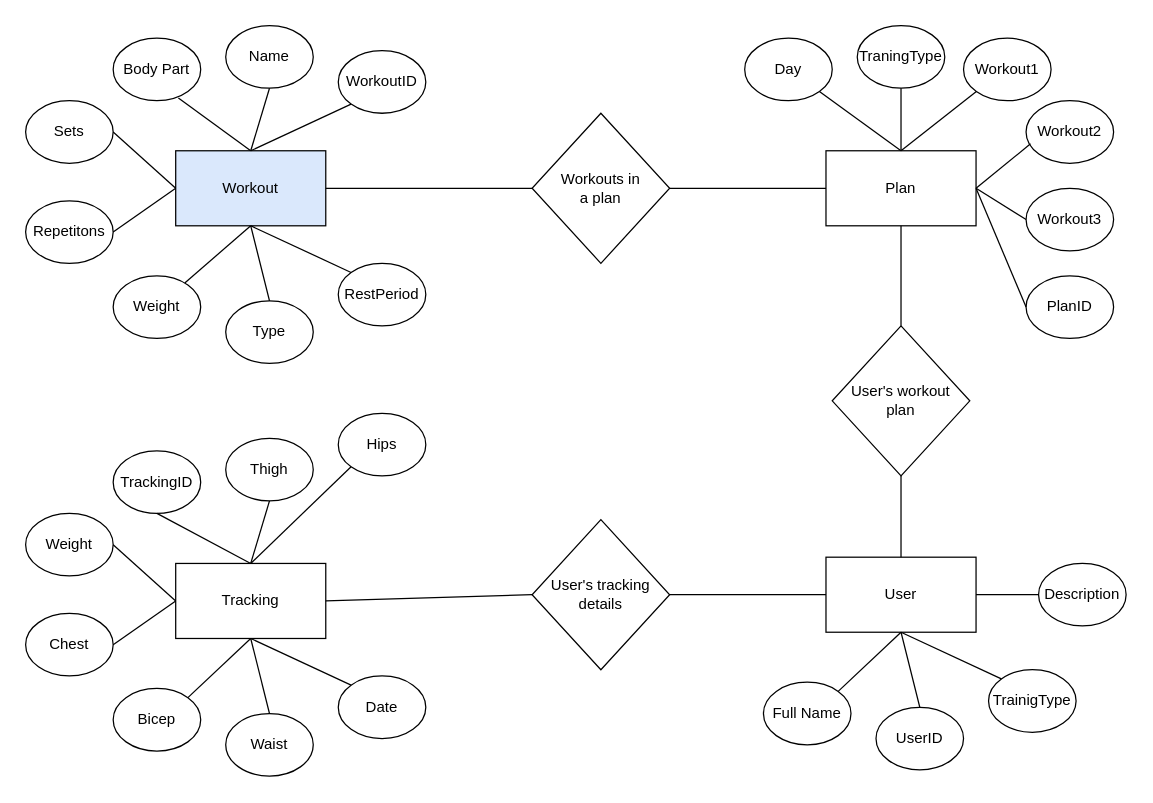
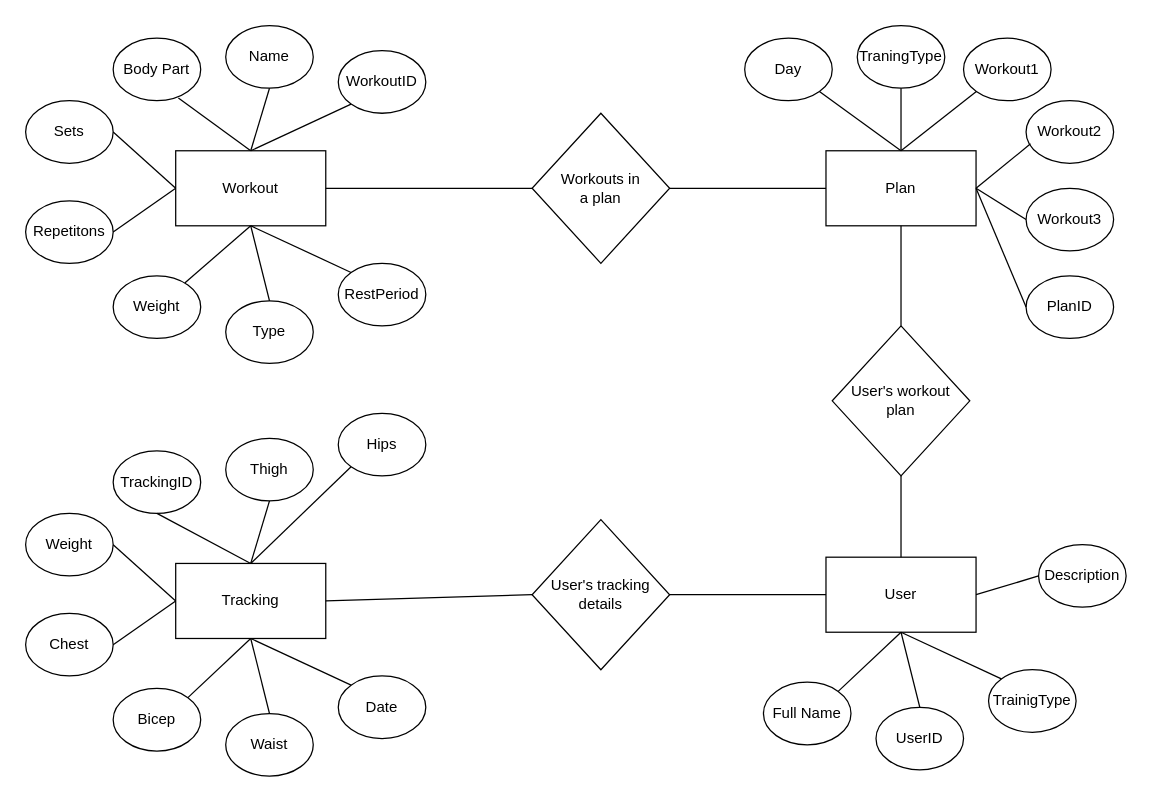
  <mxCell id="0" />
  <mxCell id="1" parent="0" />
- <mxCell id="2" value="Workout" style="rounded=0;whiteSpace=wrap;html=1;fillColor=#dae8fc;" vertex="1" parent="1"><mxGeometry x="140" y="120" width="120" height="60" as="geometry" /></mxCell>
+ <mxCell id="2" value="Workout" style="rounded=0;whiteSpace=wrap;html=1;" vertex="1" parent="1"><mxGeometry x="140" y="120" width="120" height="60" as="geometry" /></mxCell>
  <mxCell id="3" value="Type" style="ellipse;whiteSpace=wrap;html=1;" vertex="1" parent="1"><mxGeometry x="180" y="240" width="70" height="50" as="geometry" /></mxCell>
  <mxCell id="4" value="RestPeriod" style="ellipse;whiteSpace=wrap;html=1;" vertex="1" parent="1"><mxGeometry x="270" y="210" width="70" height="50" as="geometry" /></mxCell>
  <mxCell id="5" value="Weight" style="ellipse;whiteSpace=wrap;html=1;" vertex="1" parent="1"><mxGeometry x="90" y="220" width="70" height="50" as="geometry" /></mxCell>
  <mxCell id="6" value="Sets" style="ellipse;whiteSpace=wrap;html=1;" vertex="1" parent="1"><mxGeometry x="20" y="80" width="70" height="50" as="geometry" /></mxCell>
  <mxCell id="7" value="Body Part" style="ellipse;whiteSpace=wrap;html=1;" vertex="1" parent="1"><mxGeometry x="90" y="30" width="70" height="50" as="geometry" /></mxCell>
  <mxCell id="8" value="Name" style="ellipse;whiteSpace=wrap;html=1;" vertex="1" parent="1"><mxGeometry x="180" y="20" width="70" height="50" as="geometry" /></mxCell>
  <mxCell id="9" value="Repetitons" style="ellipse;whiteSpace=wrap;html=1;" vertex="1" parent="1"><mxGeometry x="20" y="160" width="70" height="50" as="geometry" /></mxCell>
  <mxCell id="10" value="WorkoutID" style="ellipse;whiteSpace=wrap;html=1;" vertex="1" parent="1"><mxGeometry x="270" y="40" width="70" height="50" as="geometry" /></mxCell>
  <mxCell id="11" value="Tracking" style="rounded=0;whiteSpace=wrap;html=1;" vertex="1" parent="1"><mxGeometry x="140" y="450" width="120" height="60" as="geometry" /></mxCell>
  <mxCell id="12" value="Waist" style="ellipse;whiteSpace=wrap;html=1;" vertex="1" parent="1"><mxGeometry x="180" y="570" width="70" height="50" as="geometry" /></mxCell>
  <mxCell id="13" value="Date" style="ellipse;whiteSpace=wrap;html=1;" vertex="1" parent="1"><mxGeometry x="270" y="540" width="70" height="50" as="geometry" /></mxCell>
  <mxCell id="14" value="Bicep" style="ellipse;whiteSpace=wrap;html=1;" vertex="1" parent="1"><mxGeometry x="90" y="550" width="70" height="50" as="geometry" /></mxCell>
  <mxCell id="15" value="Weight" style="ellipse;whiteSpace=wrap;html=1;" vertex="1" parent="1"><mxGeometry x="20" y="410" width="70" height="50" as="geometry" /></mxCell>
  <mxCell id="16" value="TrackingID" style="ellipse;whiteSpace=wrap;html=1;" vertex="1" parent="1"><mxGeometry x="90" y="360" width="70" height="50" as="geometry" /></mxCell>
  <mxCell id="17" value="Thigh" style="ellipse;whiteSpace=wrap;html=1;" vertex="1" parent="1"><mxGeometry x="180" y="350" width="70" height="50" as="geometry" /></mxCell>
  <mxCell id="18" value="Chest" style="ellipse;whiteSpace=wrap;html=1;" vertex="1" parent="1"><mxGeometry x="20" y="490" width="70" height="50" as="geometry" /></mxCell>
  <mxCell id="19" value="Hips" style="ellipse;whiteSpace=wrap;html=1;" vertex="1" parent="1"><mxGeometry x="270" y="330" width="70" height="50" as="geometry" /></mxCell>
  <mxCell id="20" value="Plan" style="rounded=0;whiteSpace=wrap;html=1;" vertex="1" parent="1"><mxGeometry x="660" y="120" width="120" height="60" as="geometry" /></mxCell>
  <mxCell id="21" value="PlanID" style="ellipse;whiteSpace=wrap;html=1;" vertex="1" parent="1"><mxGeometry x="820" y="220" width="70" height="50" as="geometry" /></mxCell>
  <mxCell id="22" value="Workout2" style="ellipse;whiteSpace=wrap;html=1;" vertex="1" parent="1"><mxGeometry x="820" y="80" width="70" height="50" as="geometry" /></mxCell>
  <mxCell id="23" value="Day" style="ellipse;whiteSpace=wrap;html=1;" vertex="1" parent="1"><mxGeometry x="595" y="30" width="70" height="50" as="geometry" /></mxCell>
  <mxCell id="24" value="TraningType" style="ellipse;whiteSpace=wrap;html=1;" vertex="1" parent="1"><mxGeometry x="685" y="20" width="70" height="50" as="geometry" /></mxCell>
  <mxCell id="25" value="Workout3" style="ellipse;whiteSpace=wrap;html=1;" vertex="1" parent="1"><mxGeometry x="820" y="150" width="70" height="50" as="geometry" /></mxCell>
  <mxCell id="26" value="Workout1" style="ellipse;whiteSpace=wrap;html=1;" vertex="1" parent="1"><mxGeometry x="770" y="30" width="70" height="50" as="geometry" /></mxCell>
  <mxCell id="27" value="User" style="rounded=0;whiteSpace=wrap;html=1;" vertex="1" parent="1"><mxGeometry x="660" y="445" width="120" height="60" as="geometry" /></mxCell>
  <mxCell id="28" value="UserID" style="ellipse;whiteSpace=wrap;html=1;" vertex="1" parent="1"><mxGeometry x="700" y="565" width="70" height="50" as="geometry" /></mxCell>
  <mxCell id="29" value="TrainigType" style="ellipse;whiteSpace=wrap;html=1;" vertex="1" parent="1"><mxGeometry x="790" y="535" width="70" height="50" as="geometry" /></mxCell>
  <mxCell id="30" value="Full Name" style="ellipse;whiteSpace=wrap;html=1;" vertex="1" parent="1"><mxGeometry x="610" y="545" width="70" height="50" as="geometry" /></mxCell>
- <mxCell id="31" value="Description" style="ellipse;whiteSpace=wrap;html=1;" vertex="1" parent="1"><mxGeometry x="830" y="450" width="70" height="50" as="geometry" /></mxCell>
+ <mxCell id="31" value="Description" style="ellipse;whiteSpace=wrap;html=1;" vertex="1" parent="1"><mxGeometry x="830" y="435" width="70" height="50" as="geometry" /></mxCell>
  <mxCell id="32" value="User's tracking details" style="rhombus;whiteSpace=wrap;html=1;" vertex="1" parent="1"><mxGeometry x="425" y="415" width="110" height="120" as="geometry" /></mxCell>
  <mxCell id="33" value="User's workout &lt;br&gt;plan" style="rhombus;whiteSpace=wrap;html=1;" vertex="1" parent="1"><mxGeometry x="665" y="260" width="110" height="120" as="geometry" /></mxCell>
  <mxCell id="34" value="Workouts in &lt;br&gt;a plan" style="rhombus;whiteSpace=wrap;html=1;" vertex="1" parent="1"><mxGeometry x="425" y="90" width="110" height="120" as="geometry" /></mxCell>
  <mxCell id="35" value="" style="endArrow=none;html=1;rounded=0;entryX=0.5;entryY=1;entryDx=0;entryDy=0;exitX=0.5;exitY=0;exitDx=0;exitDy=0;" edge="1" parent="1" source="3" target="2"><mxGeometry width="50" height="50" relative="1" as="geometry"><mxPoint x="280" y="330" as="sourcePoint" /><mxPoint x="330" y="280" as="targetPoint" /></mxGeometry></mxCell>
  <mxCell id="36" value="" style="endArrow=none;html=1;rounded=0;entryX=0.5;entryY=1;entryDx=0;entryDy=0;exitX=0;exitY=0;exitDx=0;exitDy=0;" edge="1" parent="1" source="4" target="2"><mxGeometry width="50" height="50" relative="1" as="geometry"><mxPoint x="225" y="250" as="sourcePoint" /><mxPoint x="210" y="190" as="targetPoint" /></mxGeometry></mxCell>
  <mxCell id="37" value="" style="endArrow=none;html=1;rounded=0;" edge="1" parent="1" source="5"><mxGeometry width="50" height="50" relative="1" as="geometry"><mxPoint x="235" y="260" as="sourcePoint" /><mxPoint x="200" y="180" as="targetPoint" /></mxGeometry></mxCell>
  <mxCell id="38" value="" style="endArrow=none;html=1;rounded=0;entryX=0;entryY=0.5;entryDx=0;entryDy=0;exitX=1;exitY=0.5;exitDx=0;exitDy=0;" edge="1" parent="1" source="9" target="2"><mxGeometry width="50" height="50" relative="1" as="geometry"><mxPoint x="245" y="270" as="sourcePoint" /><mxPoint x="230" y="210" as="targetPoint" /></mxGeometry></mxCell>
  <mxCell id="39" value="" style="endArrow=none;html=1;rounded=0;entryX=0;entryY=0.5;entryDx=0;entryDy=0;exitX=1;exitY=0.5;exitDx=0;exitDy=0;" edge="1" parent="1" source="6" target="2"><mxGeometry width="50" height="50" relative="1" as="geometry"><mxPoint x="255" y="280" as="sourcePoint" /><mxPoint x="240" y="220" as="targetPoint" /></mxGeometry></mxCell>
  <mxCell id="40" value="" style="endArrow=none;html=1;rounded=0;entryX=0.745;entryY=0.955;entryDx=0;entryDy=0;exitX=0.5;exitY=0;exitDx=0;exitDy=0;entryPerimeter=0;" edge="1" parent="1" source="2" target="7"><mxGeometry width="50" height="50" relative="1" as="geometry"><mxPoint x="265" y="290" as="sourcePoint" /><mxPoint x="250" y="230" as="targetPoint" /></mxGeometry></mxCell>
  <mxCell id="41" value="" style="endArrow=none;html=1;rounded=0;entryX=0.5;entryY=1;entryDx=0;entryDy=0;exitX=0.5;exitY=0;exitDx=0;exitDy=0;" edge="1" parent="1" source="2" target="8"><mxGeometry width="50" height="50" relative="1" as="geometry"><mxPoint x="275" y="300" as="sourcePoint" /><mxPoint x="260" y="240" as="targetPoint" /></mxGeometry></mxCell>
  <mxCell id="42" value="" style="endArrow=none;html=1;rounded=0;entryX=0;entryY=1;entryDx=0;entryDy=0;exitX=0.5;exitY=0;exitDx=0;exitDy=0;" edge="1" parent="1" source="2" target="10"><mxGeometry width="50" height="50" relative="1" as="geometry"><mxPoint x="285" y="310" as="sourcePoint" /><mxPoint x="270" y="250" as="targetPoint" /></mxGeometry></mxCell>
  <mxCell id="43" value="" style="endArrow=none;html=1;rounded=0;exitX=0.5;exitY=0;exitDx=0;exitDy=0;entryX=0.5;entryY=1;entryDx=0;entryDy=0;" edge="1" parent="1" source="11" target="17"><mxGeometry width="50" height="50" relative="1" as="geometry"><mxPoint x="280" y="330" as="sourcePoint" /><mxPoint x="330" y="280" as="targetPoint" /></mxGeometry></mxCell>
  <mxCell id="44" value="" style="endArrow=none;html=1;rounded=0;entryX=0.5;entryY=1;entryDx=0;entryDy=0;exitX=0.5;exitY=0;exitDx=0;exitDy=0;" edge="1" parent="1" source="11" target="16"><mxGeometry width="50" height="50" relative="1" as="geometry"><mxPoint x="295" y="320" as="sourcePoint" /><mxPoint x="280" y="260" as="targetPoint" /></mxGeometry></mxCell>
  <mxCell id="45" value="" style="endArrow=none;html=1;rounded=0;entryX=0;entryY=1;entryDx=0;entryDy=0;" edge="1" parent="1" target="19"><mxGeometry width="50" height="50" relative="1" as="geometry"><mxPoint x="200" y="450" as="sourcePoint" /><mxPoint x="290" y="270" as="targetPoint" /></mxGeometry></mxCell>
  <mxCell id="46" value="" style="endArrow=none;html=1;rounded=0;entryX=0.5;entryY=1;entryDx=0;entryDy=0;exitX=0.5;exitY=0;exitDx=0;exitDy=0;" edge="1" parent="1" source="12" target="11"><mxGeometry width="50" height="50" relative="1" as="geometry"><mxPoint x="315" y="340" as="sourcePoint" /><mxPoint x="300" y="280" as="targetPoint" /></mxGeometry></mxCell>
  <mxCell id="47" value="" style="endArrow=none;html=1;rounded=0;entryX=0.5;entryY=1;entryDx=0;entryDy=0;exitX=0;exitY=0;exitDx=0;exitDy=0;" edge="1" parent="1" source="13" target="11"><mxGeometry width="50" height="50" relative="1" as="geometry"><mxPoint x="325" y="350" as="sourcePoint" /><mxPoint x="310" y="290" as="targetPoint" /></mxGeometry></mxCell>
  <mxCell id="48" value="" style="endArrow=none;html=1;rounded=0;entryX=0.5;entryY=1;entryDx=0;entryDy=0;exitX=1;exitY=0;exitDx=0;exitDy=0;" edge="1" parent="1" source="14" target="11"><mxGeometry width="50" height="50" relative="1" as="geometry"><mxPoint x="335" y="360" as="sourcePoint" /><mxPoint x="320" y="300" as="targetPoint" /></mxGeometry></mxCell>
  <mxCell id="49" value="" style="endArrow=none;html=1;rounded=0;entryX=1;entryY=0.5;entryDx=0;entryDy=0;exitX=0;exitY=0.5;exitDx=0;exitDy=0;" edge="1" parent="1" source="11" target="18"><mxGeometry width="50" height="50" relative="1" as="geometry"><mxPoint x="345" y="370" as="sourcePoint" /><mxPoint x="330" y="310" as="targetPoint" /></mxGeometry></mxCell>
  <mxCell id="50" value="" style="endArrow=none;html=1;rounded=0;entryX=1;entryY=0.5;entryDx=0;entryDy=0;exitX=0;exitY=0.5;exitDx=0;exitDy=0;" edge="1" parent="1" source="11" target="15"><mxGeometry width="50" height="50" relative="1" as="geometry"><mxPoint x="355" y="380" as="sourcePoint" /><mxPoint x="340" y="320" as="targetPoint" /></mxGeometry></mxCell>
  <mxCell id="51" value="" style="endArrow=none;html=1;rounded=0;entryX=1;entryY=0;entryDx=0;entryDy=0;exitX=0.5;exitY=1;exitDx=0;exitDy=0;" edge="1" parent="1" source="27" target="30"><mxGeometry width="50" height="50" relative="1" as="geometry"><mxPoint x="365" y="390" as="sourcePoint" /><mxPoint x="350" y="330" as="targetPoint" /></mxGeometry></mxCell>
  <mxCell id="52" value="" style="endArrow=none;html=1;rounded=0;entryX=0.5;entryY=0;entryDx=0;entryDy=0;exitX=0.5;exitY=1;exitDx=0;exitDy=0;" edge="1" parent="1" source="27" target="28"><mxGeometry width="50" height="50" relative="1" as="geometry"><mxPoint x="375" y="400" as="sourcePoint" /><mxPoint x="360" y="340" as="targetPoint" /></mxGeometry></mxCell>
  <mxCell id="53" value="" style="endArrow=none;html=1;rounded=0;entryX=0;entryY=0;entryDx=0;entryDy=0;exitX=0.5;exitY=1;exitDx=0;exitDy=0;" edge="1" parent="1" source="27" target="29"><mxGeometry width="50" height="50" relative="1" as="geometry"><mxPoint x="385" y="410" as="sourcePoint" /><mxPoint x="370" y="350" as="targetPoint" /></mxGeometry></mxCell>
  <mxCell id="54" value="" style="endArrow=none;html=1;rounded=0;entryX=0;entryY=0.5;entryDx=0;entryDy=0;exitX=1;exitY=0.5;exitDx=0;exitDy=0;" edge="1" parent="1" source="27" target="31"><mxGeometry width="50" height="50" relative="1" as="geometry"><mxPoint x="395" y="420" as="sourcePoint" /><mxPoint x="380" y="360" as="targetPoint" /></mxGeometry></mxCell>
  <mxCell id="55" value="" style="endArrow=none;html=1;rounded=0;entryX=0;entryY=0.5;entryDx=0;entryDy=0;exitX=1;exitY=0.5;exitDx=0;exitDy=0;" edge="1" parent="1" source="20" target="21"><mxGeometry width="50" height="50" relative="1" as="geometry"><mxPoint x="580" y="330" as="sourcePoint" /><mxPoint x="630" y="280" as="targetPoint" /></mxGeometry></mxCell>
  <mxCell id="56" value="" style="endArrow=none;html=1;rounded=0;entryX=0;entryY=0.5;entryDx=0;entryDy=0;exitX=1;exitY=0.5;exitDx=0;exitDy=0;" edge="1" parent="1" source="20" target="25"><mxGeometry width="50" height="50" relative="1" as="geometry"><mxPoint x="405" y="430" as="sourcePoint" /><mxPoint x="390" y="370" as="targetPoint" /></mxGeometry></mxCell>
  <mxCell id="57" value="" style="endArrow=none;html=1;rounded=0;entryX=0.051;entryY=0.689;entryDx=0;entryDy=0;exitX=1;exitY=0.5;exitDx=0;exitDy=0;entryPerimeter=0;" edge="1" parent="1" source="20" target="22"><mxGeometry width="50" height="50" relative="1" as="geometry"><mxPoint x="415" y="440" as="sourcePoint" /><mxPoint x="400" y="380" as="targetPoint" /></mxGeometry></mxCell>
  <mxCell id="58" value="" style="endArrow=none;html=1;rounded=0;entryX=0.5;entryY=0;entryDx=0;entryDy=0;exitX=1;exitY=1;exitDx=0;exitDy=0;" edge="1" parent="1" source="23" target="20"><mxGeometry width="50" height="50" relative="1" as="geometry"><mxPoint x="425" y="450" as="sourcePoint" /><mxPoint x="410" y="390" as="targetPoint" /></mxGeometry></mxCell>
  <mxCell id="59" value="" style="endArrow=none;html=1;rounded=0;entryX=0.5;entryY=1;entryDx=0;entryDy=0;exitX=0.5;exitY=0;exitDx=0;exitDy=0;" edge="1" parent="1" source="20" target="24"><mxGeometry width="50" height="50" relative="1" as="geometry"><mxPoint x="435" y="460" as="sourcePoint" /><mxPoint x="420" y="400" as="targetPoint" /></mxGeometry></mxCell>
  <mxCell id="60" value="" style="endArrow=none;html=1;rounded=0;entryX=0;entryY=1;entryDx=0;entryDy=0;exitX=0.5;exitY=0;exitDx=0;exitDy=0;" edge="1" parent="1" source="20" target="26"><mxGeometry width="50" height="50" relative="1" as="geometry"><mxPoint x="445" y="470" as="sourcePoint" /><mxPoint x="430" y="410" as="targetPoint" /></mxGeometry></mxCell>
  <mxCell id="61" value="" style="endArrow=none;html=1;rounded=0;entryX=1;entryY=0.5;entryDx=0;entryDy=0;exitX=0;exitY=0.5;exitDx=0;exitDy=0;" edge="1" parent="1" source="32" target="11"><mxGeometry width="50" height="50" relative="1" as="geometry"><mxPoint x="455" y="480" as="sourcePoint" /><mxPoint x="440" y="420" as="targetPoint" /></mxGeometry></mxCell>
  <mxCell id="62" value="" style="endArrow=none;html=1;rounded=0;entryX=0;entryY=0.5;entryDx=0;entryDy=0;exitX=1;exitY=0.5;exitDx=0;exitDy=0;" edge="1" parent="1" source="32" target="27"><mxGeometry width="50" height="50" relative="1" as="geometry"><mxPoint x="465" y="490" as="sourcePoint" /><mxPoint x="450" y="430" as="targetPoint" /></mxGeometry></mxCell>
  <mxCell id="63" value="" style="endArrow=none;html=1;rounded=0;entryX=0.5;entryY=1;entryDx=0;entryDy=0;" edge="1" parent="1" source="27" target="33"><mxGeometry width="50" height="50" relative="1" as="geometry"><mxPoint x="475" y="500" as="sourcePoint" /><mxPoint x="460" y="440" as="targetPoint" /></mxGeometry></mxCell>
  <mxCell id="64" value="" style="endArrow=none;html=1;rounded=0;exitX=0.5;exitY=0;exitDx=0;exitDy=0;entryX=0.5;entryY=1;entryDx=0;entryDy=0;" edge="1" parent="1" source="33" target="20"><mxGeometry width="50" height="50" relative="1" as="geometry"><mxPoint x="735.29" y="276.68" as="sourcePoint" /><mxPoint x="780" y="150" as="targetPoint" /></mxGeometry></mxCell>
  <mxCell id="65" value="" style="endArrow=none;html=1;rounded=0;entryX=0;entryY=0.5;entryDx=0;entryDy=0;exitX=1;exitY=0.5;exitDx=0;exitDy=0;" edge="1" parent="1" source="34" target="20"><mxGeometry width="50" height="50" relative="1" as="geometry"><mxPoint x="580" y="450" as="sourcePoint" /><mxPoint x="630" y="400" as="targetPoint" /></mxGeometry></mxCell>
  <mxCell id="66" value="" style="endArrow=none;html=1;rounded=0;exitX=1;exitY=0.5;exitDx=0;exitDy=0;entryX=0;entryY=0.5;entryDx=0;entryDy=0;" edge="1" parent="1" source="2" target="34"><mxGeometry width="50" height="50" relative="1" as="geometry"><mxPoint x="745.29" y="286.68" as="sourcePoint" /><mxPoint x="790" y="160" as="targetPoint" /></mxGeometry></mxCell>
